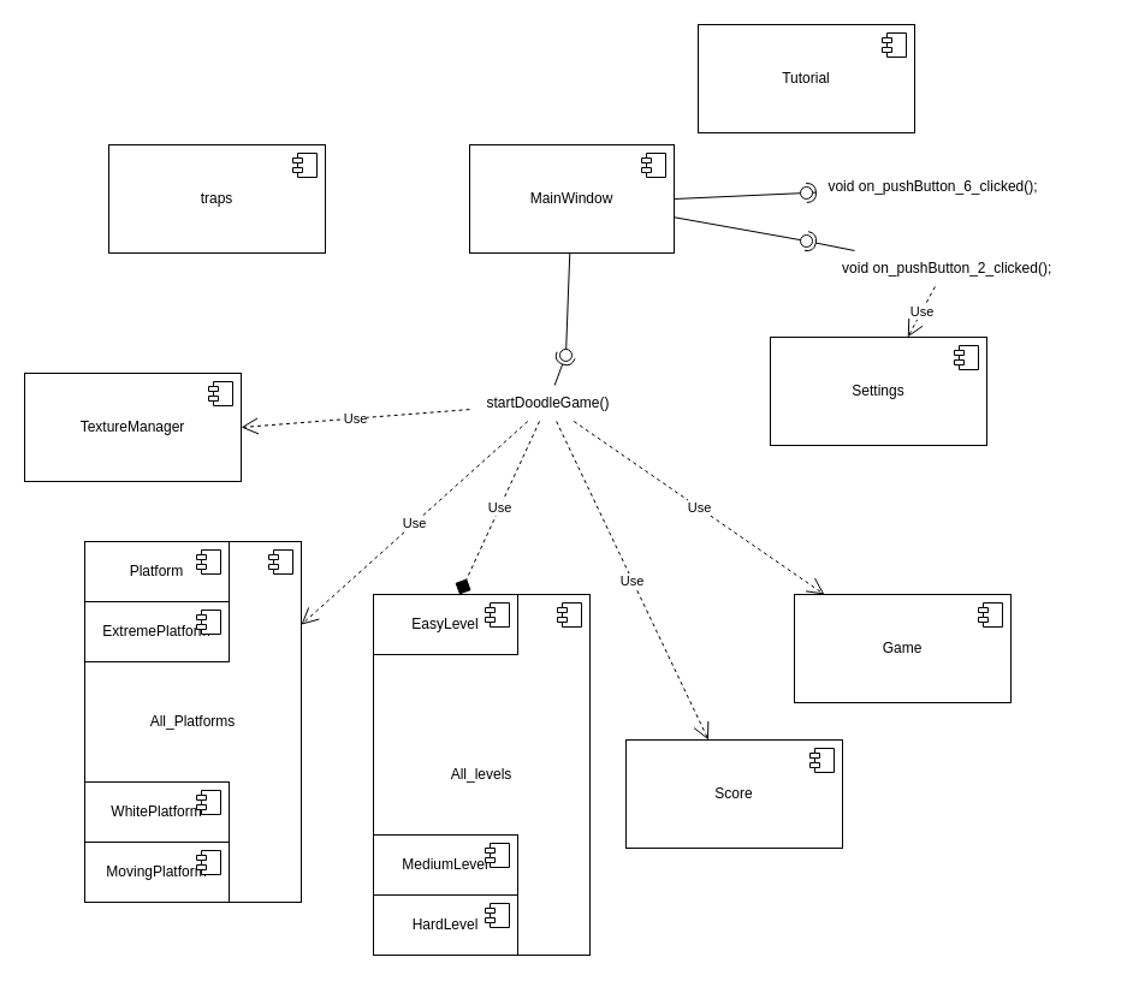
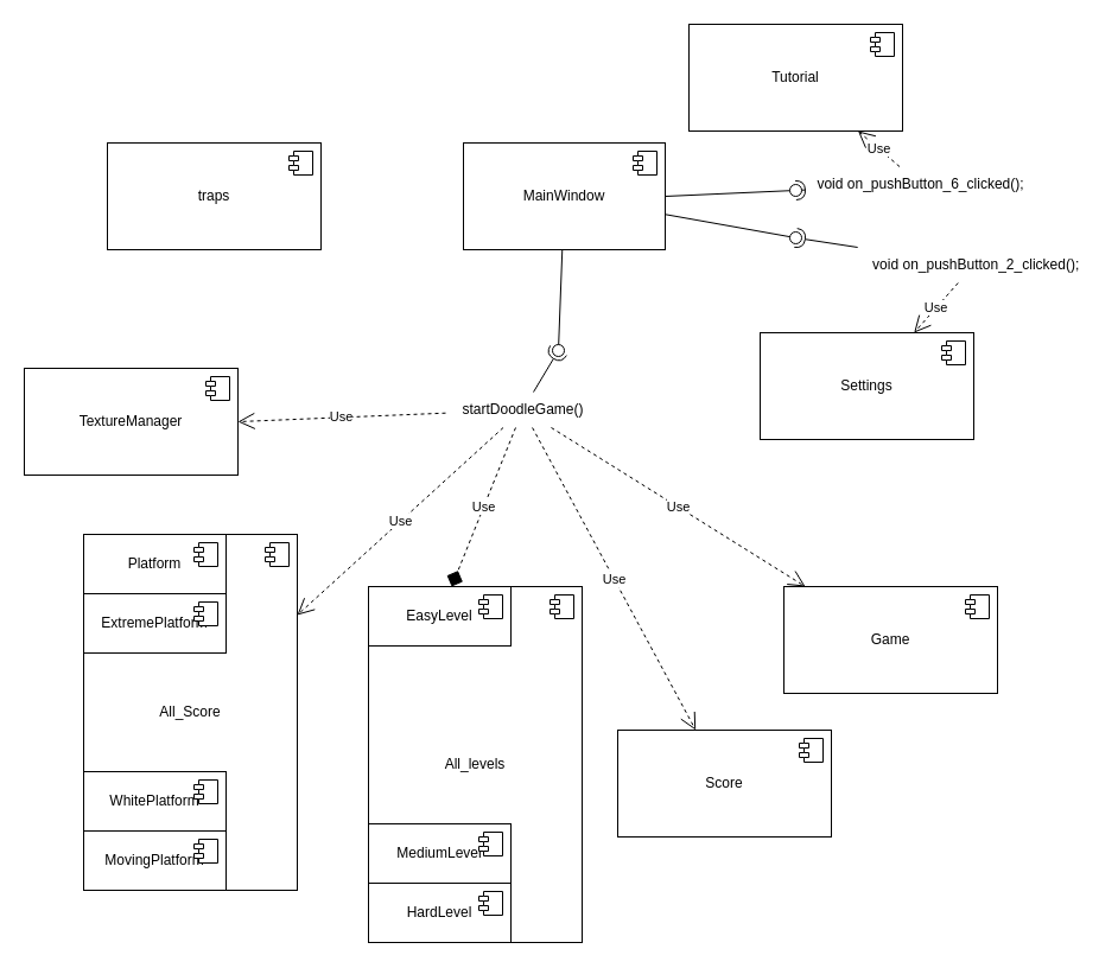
  <mxCell id="0" />
  <mxCell id="1" parent="0" />
  <mxCell id="2" value="" style="ellipse;whiteSpace=wrap;html=1;align=center;aspect=fixed;fillColor=none;strokeColor=none;resizable=0;perimeter=centerPerimeter;rotatable=0;allowArrows=0;points=[];outlineConnect=1;" parent="1" vertex="1"><mxGeometry x="565" y="220" width="10" height="10" as="geometry" /></mxCell>
  <mxCell id="3" value="" style="ellipse;whiteSpace=wrap;html=1;align=center;aspect=fixed;fillColor=none;strokeColor=none;resizable=0;perimeter=centerPerimeter;rotatable=0;allowArrows=0;points=[];outlineConnect=1;" parent="1" vertex="1"><mxGeometry x="560" y="220" width="10" height="10" as="geometry" /></mxCell>
  <mxCell id="4" value="Use" style="endArrow=open;endSize=12;dashed=1;html=1;rounded=0;" parent="1" source="50" target="38" edge="1"><mxGeometry width="160" relative="1" as="geometry"><mxPoint x="520" y="181.333" as="sourcePoint" /><mxPoint x="760" y="250" as="targetPoint" /></mxGeometry></mxCell>
  <mxCell id="5" value="Use" style="endArrow=open;endSize=12;dashed=1;html=1;rounded=0;" parent="1" source="47" target="15" edge="1"><mxGeometry width="160" relative="1" as="geometry"><mxPoint x="421.471" y="210" as="sourcePoint" /><mxPoint x="260" y="406.053" as="targetPoint" /></mxGeometry></mxCell>
  <mxCell id="6" value="Use" style="endArrow=open;endSize=12;dashed=1;html=1;rounded=0;entryX=1;entryY=0.5;entryDx=0;entryDy=0;" parent="1" source="47" target="12" edge="1"><mxGeometry width="160" relative="1" as="geometry"><mxPoint x="390" y="182.581" as="sourcePoint" /><mxPoint x="210" y="217.419" as="targetPoint" /></mxGeometry></mxCell>
  <mxCell id="7" value="Use" style="endArrow=diamond;endSize=12;dashed=1;html=1;rounded=0;" parent="1" source="47" target="28" edge="1"><mxGeometry width="160" relative="1" as="geometry"><mxPoint x="446.02" y="210" as="sourcePoint" /><mxPoint x="446.972" y="360" as="targetPoint" /></mxGeometry></mxCell>
  <mxCell id="8" value="Use" style="endArrow=open;endSize=12;dashed=1;html=1;rounded=0;" parent="1" source="47" target="34" edge="1"><mxGeometry width="160" relative="1" as="geometry"><mxPoint x="486.99" y="210" as="sourcePoint" /><mxPoint x="680.98" y="452.56" as="targetPoint" /></mxGeometry></mxCell>
  <mxCell id="9" value="Use" style="endArrow=open;endSize=12;dashed=1;html=1;rounded=0;" parent="1" source="47" target="36" edge="1"><mxGeometry width="160" relative="1" as="geometry"><mxPoint x="513.386" y="210" as="sourcePoint" /><mxPoint x="698.47" y="336.8" as="targetPoint" /></mxGeometry></mxCell>
  <mxCell id="10" value="traps" style="html=1;dropTarget=0;whiteSpace=wrap;" vertex="1" parent="1"><mxGeometry x="90" y="120" width="180" height="90" as="geometry" /></mxCell>
  <mxCell id="11" value="" style="shape=module;jettyWidth=8;jettyHeight=4;" vertex="1" parent="10"><mxGeometry x="1" width="20" height="20" relative="1" as="geometry"><mxPoint x="-27" y="7" as="offset" /></mxGeometry></mxCell>
  <mxCell id="12" value="TextureManager" style="html=1;dropTarget=0;whiteSpace=wrap;" vertex="1" parent="1"><mxGeometry x="20" y="310" width="180" height="90" as="geometry" /></mxCell>
  <mxCell id="13" value="" style="shape=module;jettyWidth=8;jettyHeight=4;" vertex="1" parent="12"><mxGeometry x="1" width="20" height="20" relative="1" as="geometry"><mxPoint x="-27" y="7" as="offset" /></mxGeometry></mxCell>
  <mxCell id="14" value="" style="group" vertex="1" connectable="0" parent="1"><mxGeometry x="70" y="450" width="180" height="300" as="geometry" /></mxCell>
- <mxCell id="15" value="All_Platforms" style="html=1;dropTarget=0;whiteSpace=wrap;" vertex="1" parent="14"><mxGeometry width="180" height="300" as="geometry" /></mxCell>
+ <mxCell id="15" value="All_Score" style="html=1;dropTarget=0;whiteSpace=wrap;" vertex="1" parent="14"><mxGeometry width="180" height="300" as="geometry" /></mxCell>
  <mxCell id="16" value="" style="shape=module;jettyWidth=8;jettyHeight=4;" vertex="1" parent="15"><mxGeometry x="1" width="20" height="20" relative="1" as="geometry"><mxPoint x="-27" y="7" as="offset" /></mxGeometry></mxCell>
  <mxCell id="17" value="Platform" style="html=1;dropTarget=0;whiteSpace=wrap;" vertex="1" parent="14"><mxGeometry width="120" height="50" as="geometry" /></mxCell>
  <mxCell id="18" value="" style="shape=module;jettyWidth=8;jettyHeight=4;" vertex="1" parent="17"><mxGeometry x="1" width="20" height="20" relative="1" as="geometry"><mxPoint x="-27" y="7" as="offset" /></mxGeometry></mxCell>
  <mxCell id="19" value="ExtremePlatform" style="html=1;dropTarget=0;whiteSpace=wrap;" vertex="1" parent="14"><mxGeometry y="50" width="120" height="50" as="geometry" /></mxCell>
  <mxCell id="20" value="" style="shape=module;jettyWidth=8;jettyHeight=4;" vertex="1" parent="19"><mxGeometry x="1" width="20" height="20" relative="1" as="geometry"><mxPoint x="-27" y="7" as="offset" /></mxGeometry></mxCell>
  <mxCell id="21" value="MovingPlatform" style="html=1;dropTarget=0;whiteSpace=wrap;" vertex="1" parent="14"><mxGeometry y="250" width="120" height="50" as="geometry" /></mxCell>
  <mxCell id="22" value="" style="shape=module;jettyWidth=8;jettyHeight=4;" vertex="1" parent="21"><mxGeometry x="1" width="20" height="20" relative="1" as="geometry"><mxPoint x="-27" y="7" as="offset" /></mxGeometry></mxCell>
  <mxCell id="23" value="WhitePlatform" style="html=1;dropTarget=0;whiteSpace=wrap;" vertex="1" parent="14"><mxGeometry y="200" width="120" height="50" as="geometry" /></mxCell>
  <mxCell id="24" value="" style="shape=module;jettyWidth=8;jettyHeight=4;" vertex="1" parent="23"><mxGeometry x="1" width="20" height="20" relative="1" as="geometry"><mxPoint x="-27" y="7" as="offset" /></mxGeometry></mxCell>
  <mxCell id="25" value="" style="group" vertex="1" connectable="0" parent="1"><mxGeometry x="310" y="494" width="180" height="300" as="geometry" /></mxCell>
  <mxCell id="26" value="All_levels" style="html=1;dropTarget=0;whiteSpace=wrap;" vertex="1" parent="25"><mxGeometry width="180" height="300" as="geometry" /></mxCell>
  <mxCell id="27" value="" style="shape=module;jettyWidth=8;jettyHeight=4;" vertex="1" parent="26"><mxGeometry x="1" width="20" height="20" relative="1" as="geometry"><mxPoint x="-27" y="7" as="offset" /></mxGeometry></mxCell>
  <mxCell id="28" value="EasyLevel" style="html=1;dropTarget=0;whiteSpace=wrap;" vertex="1" parent="25"><mxGeometry width="120" height="50" as="geometry" /></mxCell>
  <mxCell id="29" value="" style="shape=module;jettyWidth=8;jettyHeight=4;" vertex="1" parent="28"><mxGeometry x="1" width="20" height="20" relative="1" as="geometry"><mxPoint x="-27" y="7" as="offset" /></mxGeometry></mxCell>
  <mxCell id="30" value="HardLevel" style="html=1;dropTarget=0;whiteSpace=wrap;" vertex="1" parent="25"><mxGeometry y="250" width="120" height="50" as="geometry" /></mxCell>
  <mxCell id="31" value="" style="shape=module;jettyWidth=8;jettyHeight=4;" vertex="1" parent="30"><mxGeometry x="1" width="20" height="20" relative="1" as="geometry"><mxPoint x="-27" y="7" as="offset" /></mxGeometry></mxCell>
  <mxCell id="32" value="MediumLevel" style="html=1;dropTarget=0;whiteSpace=wrap;" vertex="1" parent="25"><mxGeometry y="200" width="120" height="50" as="geometry" /></mxCell>
  <mxCell id="33" value="" style="shape=module;jettyWidth=8;jettyHeight=4;" vertex="1" parent="32"><mxGeometry x="1" width="20" height="20" relative="1" as="geometry"><mxPoint x="-27" y="7" as="offset" /></mxGeometry></mxCell>
  <mxCell id="34" value="Score" style="html=1;dropTarget=0;whiteSpace=wrap;" vertex="1" parent="1"><mxGeometry x="520" y="615" width="180" height="90" as="geometry" /></mxCell>
  <mxCell id="35" value="" style="shape=module;jettyWidth=8;jettyHeight=4;" vertex="1" parent="34"><mxGeometry x="1" width="20" height="20" relative="1" as="geometry"><mxPoint x="-27" y="7" as="offset" /></mxGeometry></mxCell>
  <mxCell id="36" value="Game" style="html=1;dropTarget=0;whiteSpace=wrap;" vertex="1" parent="1"><mxGeometry x="660" y="494" width="180" height="90" as="geometry" /></mxCell>
  <mxCell id="37" value="" style="shape=module;jettyWidth=8;jettyHeight=4;" vertex="1" parent="36"><mxGeometry x="1" width="20" height="20" relative="1" as="geometry"><mxPoint x="-27" y="7" as="offset" /></mxGeometry></mxCell>
  <mxCell id="38" value="Settings" style="html=1;dropTarget=0;whiteSpace=wrap;" vertex="1" parent="1"><mxGeometry x="640" y="280" width="180" height="90" as="geometry" /></mxCell>
  <mxCell id="39" value="" style="shape=module;jettyWidth=8;jettyHeight=4;" vertex="1" parent="38"><mxGeometry x="1" width="20" height="20" relative="1" as="geometry"><mxPoint x="-27" y="7" as="offset" /></mxGeometry></mxCell>
  <mxCell id="40" value="Tutorial" style="html=1;dropTarget=0;whiteSpace=wrap;" vertex="1" parent="1"><mxGeometry x="580" y="20" width="180" height="90" as="geometry" /></mxCell>
  <mxCell id="41" value="" style="shape=module;jettyWidth=8;jettyHeight=4;" vertex="1" parent="40"><mxGeometry x="1" width="20" height="20" relative="1" as="geometry"><mxPoint x="-27" y="7" as="offset" /></mxGeometry></mxCell>
  <mxCell id="42" value="MainWindow" style="html=1;dropTarget=0;whiteSpace=wrap;" vertex="1" parent="1"><mxGeometry x="390" y="120" width="170" height="90" as="geometry" /></mxCell>
  <mxCell id="43" value="" style="shape=module;jettyWidth=8;jettyHeight=4;" vertex="1" parent="42"><mxGeometry x="1" width="20" height="20" relative="1" as="geometry"><mxPoint x="-27" y="7" as="offset" /></mxGeometry></mxCell>
  <mxCell id="44" value="" style="rounded=0;orthogonalLoop=1;jettySize=auto;html=1;endArrow=halfCircle;endFill=0;endSize=6;strokeWidth=1;sketch=0;" edge="1" target="46" parent="1" source="47"><mxGeometry relative="1" as="geometry"><mxPoint x="460" y="330" as="sourcePoint" /></mxGeometry></mxCell>
  <mxCell id="45" value="" style="rounded=0;orthogonalLoop=1;jettySize=auto;html=1;endArrow=oval;endFill=0;sketch=0;sourcePerimeterSpacing=0;targetPerimeterSpacing=0;endSize=10;" edge="1" target="46" parent="1" source="42"><mxGeometry relative="1" as="geometry"><mxPoint x="400" y="305" as="sourcePoint" /></mxGeometry></mxCell>
  <mxCell id="46" value="" style="ellipse;whiteSpace=wrap;html=1;align=center;aspect=fixed;fillColor=none;strokeColor=none;resizable=0;perimeter=centerPerimeter;rotatable=0;allowArrows=0;points=[];outlineConnect=1;" vertex="1" parent="1"><mxGeometry x="465" y="290" width="10" height="10" as="geometry" /></mxCell>
- <mxCell id="47" value="startDoodleGame()" style="text;html=1;align=center;verticalAlign=middle;resizable=0;points=[];autosize=1;strokeColor=none;fillColor=none;" vertex="1" parent="1"><mxGeometry x="390" y="320" width="130" height="30" as="geometry" /></mxCell>
+ <mxCell id="47" value="startDoodleGame()" style="text;html=1;align=center;verticalAlign=middle;resizable=0;points=[];autosize=1;strokeColor=none;fillColor=none;" vertex="1" parent="1"><mxGeometry x="375" y="330" width="130" height="30" as="geometry" /></mxCell>
  <mxCell id="48" value="" style="rounded=0;orthogonalLoop=1;jettySize=auto;html=1;endArrow=oval;endFill=0;sketch=0;sourcePerimeterSpacing=0;targetPerimeterSpacing=0;endSize=10;" edge="1" parent="1" source="42"><mxGeometry relative="1" as="geometry"><mxPoint x="483" y="220" as="sourcePoint" /><mxPoint x="670" y="200" as="targetPoint" /></mxGeometry></mxCell>
  <mxCell id="49" value="" style="rounded=0;orthogonalLoop=1;jettySize=auto;html=1;endArrow=halfCircle;endFill=0;endSize=6;strokeWidth=1;sketch=0;" edge="1" parent="1" source="50"><mxGeometry relative="1" as="geometry"><mxPoint x="480" y="338" as="sourcePoint" /><mxPoint x="670" y="200" as="targetPoint" /></mxGeometry></mxCell>
- <mxCell id="50" value="&amp;nbsp;void on_pushButton_2_clicked();" style="text;html=1;align=center;verticalAlign=middle;resizable=0;points=[];autosize=1;strokeColor=none;fillColor=none;" vertex="1" parent="1"><mxGeometry x="685" y="208" width="200" height="30" as="geometry" /></mxCell>
+ <mxCell id="50" value="&amp;nbsp;void on_pushButton_2_clicked();" style="text;html=1;align=center;verticalAlign=middle;resizable=0;points=[];autosize=1;strokeColor=none;fillColor=none;" vertex="1" parent="1"><mxGeometry x="720" y="208" width="200" height="30" as="geometry" /></mxCell>
  <mxCell id="51" value="" style="rounded=0;orthogonalLoop=1;jettySize=auto;html=1;endArrow=oval;endFill=0;sketch=0;sourcePerimeterSpacing=0;targetPerimeterSpacing=0;endSize=10;exitX=1;exitY=0.5;exitDx=0;exitDy=0;" edge="1" parent="1" source="42"><mxGeometry relative="1" as="geometry"><mxPoint x="570" y="190" as="sourcePoint" /><mxPoint x="670" y="160" as="targetPoint" /></mxGeometry></mxCell>
  <mxCell id="52" value="" style="rounded=0;orthogonalLoop=1;jettySize=auto;html=1;endArrow=halfCircle;endFill=0;endSize=6;strokeWidth=1;sketch=0;" edge="1" parent="1" source="53"><mxGeometry relative="1" as="geometry"><mxPoint x="760" y="140" as="sourcePoint" /><mxPoint x="670" y="160" as="targetPoint" /></mxGeometry></mxCell>
  <mxCell id="53" value="void on_pushButton_6_clicked();" style="text;html=1;align=center;verticalAlign=middle;resizable=0;points=[];autosize=1;strokeColor=none;fillColor=none;" vertex="1" parent="1"><mxGeometry x="675" y="140" width="200" height="30" as="geometry" /></mxCell>
+ <mxCell id="54" value="Use" style="endArrow=open;endSize=12;dashed=1;html=1;rounded=0;" edge="1" parent="1" source="53" target="40"><mxGeometry width="160" relative="1" as="geometry"><mxPoint x="837" y="248" as="sourcePoint" /><mxPoint x="860" y="300" as="targetPoint" /></mxGeometry></mxCell>
